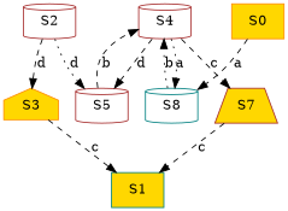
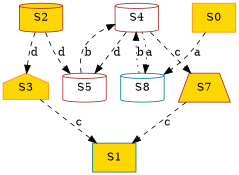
  strict digraph {
    node [color=brown fillcolor=gold shape=cylinder style=filled]
    edge [style=dashed]
    S3 [color=darkorange shape=house]
-   S2 [fillcolor=white]
+   S2
    S5 [fillcolor=white]
    S1 [color=teal shape=box]
    S4 [fillcolor=white]
    n6 [color=teal fillcolor=white label=S8]
    S7 [shape=trapezium]
    S0 [color=darkorange shape=box]
    S3 -> S1 [label=c]
    S2 -> S3 [label=d]
-   S2 -> S5 [label=d style=dotted]
+   S2 -> S5 [label=d]
    S5 -> S4 [label=b]
    S4 -> S5 [label=d]
    S4 -> n6 [label=a style=dotted]
    S4 -> S7 [label=c]
    n6 -> S4 [label=b style=dotted]
    S7 -> S1 [label=c]
    S0 -> n6 [label=a]
  }
